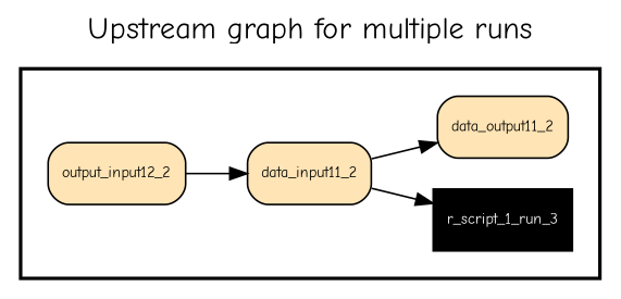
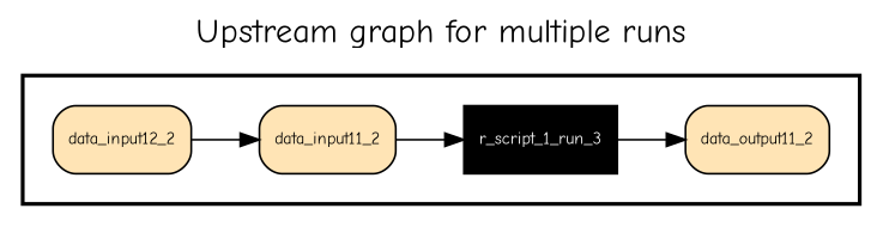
  digraph {
    fontname="Comic Neue"
    fontsize=18
    label="Upstream graph for multiple runs"
    labelloc=t
    rankdir=LR
    node [fillcolor="#FFE4B5" fontcolor=black fontname="Comic Neue" fontsize=9 peripheries=1 shape=box style="rounded,filled"]
    edge [fontname="Comic Neue"]
    r_script_1_run_3 [fillcolor=black fontcolor=white style=filled]
    data_input11_2
-   data_input12_2 [label=output_input12_2]
+   data_input12_2
    data_output11_2
    subgraph cluster_1 {
      color=black
      label=""
      penwidth=2
      subgraph cluster_2 {
        color=white
        label=""
        penwidth=2
        r_script_1_run_3
        data_input11_2
        data_input12_2
        data_output11_2
      }
    }
-   data_input11_2 -> data_output11_2
+   r_script_1_run_3 -> data_output11_2
    data_input11_2 -> r_script_1_run_3
    data_input12_2 -> data_input11_2
  }
